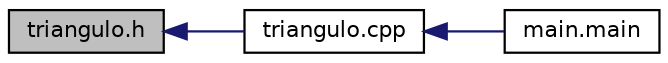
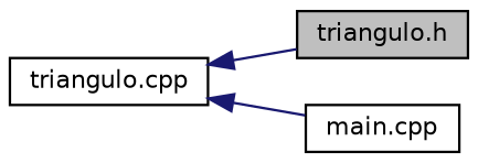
  digraph {
    rankdir=LR
    node [color=black fillcolor=white fontname=Helvetica fontsize=10 shape=record style=filled]
    edge [color=midnightblue dir=back fontname=Helvetica fontsize=10 labelfontname=Helvetica labelfontsize=10 style=solid]
    n1 [fillcolor=grey75 fontcolor=black height=0.2 label="triangulo.h" width=0.4]
    n2 [height=0.2 label="triangulo.cpp" width=0.4]
-   n3 [height=0.2 label="main.main" width=0.4]
-   n1 -> n2
+   n3 [height=0.2 label="main.cpp" width=0.4]
+   n2 -> n1
    n2 -> n3
  }
